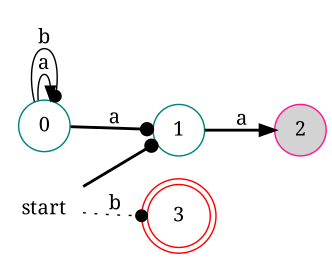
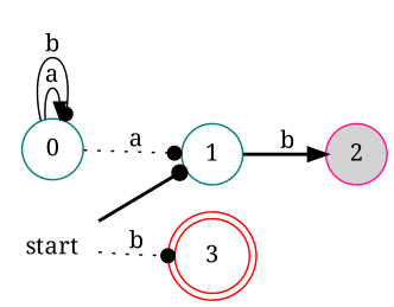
  digraph {
    fontname="Noto Serif"
    rankdir=LR
    node [color=teal fillcolor=white fontname="Noto Serif" shape=circle style=filled]
    edge [arrowhead=dot fontname="Noto Serif" style=solid]
    0
    1
    2 [color=deeppink fillcolor=lightgrey]
    3 [color=red shape=doublecircle]
    start [color=red shape=none]
    0 -> 0 [arrowhead=normal label=a]
    0 -> 0 [label=b]
-   0 -> 1 [label=a style=bold]
-   1 -> 2 [arrowhead=normal label=a style=bold]
+   0 -> 1 [label=a style=dotted]
+   1 -> 2 [arrowhead=normal label=b style=bold]
    start -> 1 [style=bold]
    start -> 3 [label=b style=dotted]
  }
